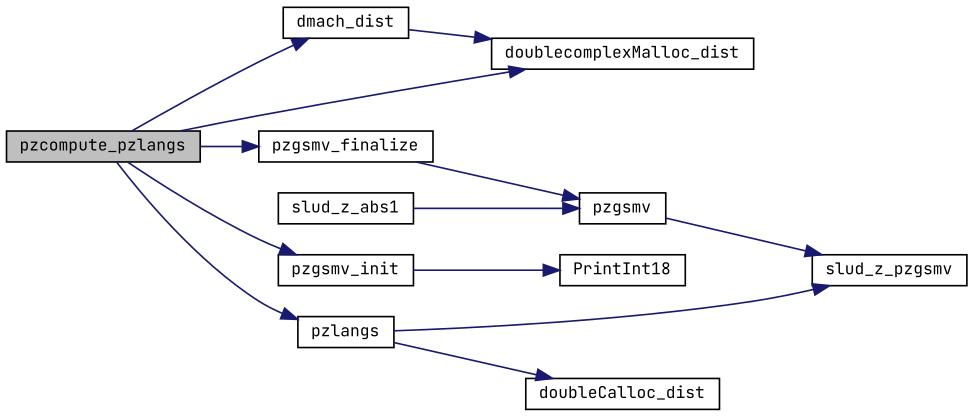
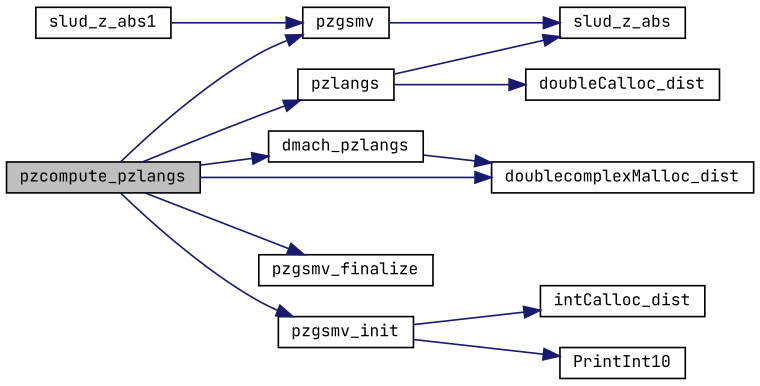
  digraph {
    fontname="JetBrains Mono"
    rankdir=LR
    node [color=black fillcolor=white fontname="JetBrains Mono" fontsize=10 shape=record style=filled]
    edge [color=midnightblue fontname="JetBrains Mono" fontsize=10 labelfontname=Helvetica labelfontsize=10 style=solid]
    n1 [fillcolor=grey75 fontcolor=black height=0.2 label=pzcompute_pzlangs width=0.4]
-   n2 [height=0.2 label=dmach_dist width=0.4]
+   n2 [height=0.2 label=dmach_pzlangs width=0.4]
    n3 [height=0.2 label=doublecomplexMalloc_dist width=0.4]
    n4 [height=0.2 label=pzgsmv width=0.4]
    n5 [height=0.2 label=pzgsmv_finalize width=0.4]
    n6 [height=0.2 label=pzgsmv_init width=0.4]
    n7 [height=0.2 label=pzlangs width=0.4]
-   n8 [height=0.2 label=slud_z_pzgsmv width=0.4]
-   n10 [height=0.2 label=PrintInt18 width=0.4]
+   n8 [height=0.2 label=slud_z_abs width=0.4]
+   n9 [height=0.2 label=intCalloc_dist width=0.4]
+   n10 [height=0.2 label=PrintInt10 width=0.4]
    n11 [height=0.2 label=doubleCalloc_dist width=0.4]
    n12 [height=0.2 label=slud_z_abs1 width=0.4]
    n1 -> n2
    n1 -> n3
-   n5 -> n4
+   n1 -> n4
    n1 -> n5
    n1 -> n6
    n1 -> n7
    n2 -> n3
    n4 -> n8
+   n6 -> n9
    n6 -> n10
    n7 -> n8
    n7 -> n11
    n12 -> n4
  }
